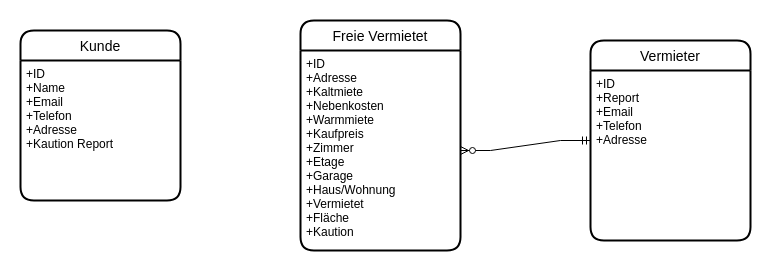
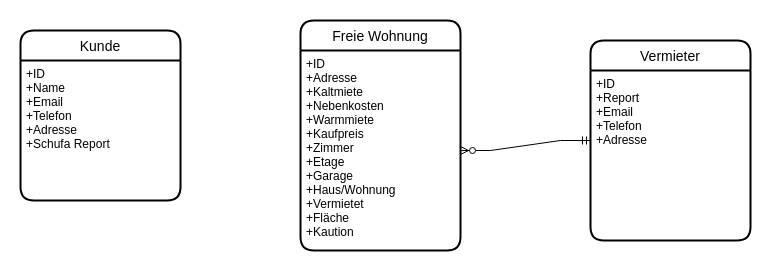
  <mxCell id="0" />
  <mxCell id="1" parent="0" />
  <mxCell id="2" value="Kunde" style="swimlane;childLayout=stackLayout;horizontal=1;startSize=30;horizontalStack=0;rounded=1;fontSize=14;fontStyle=0;strokeWidth=2;resizeParent=0;resizeLast=1;shadow=0;dashed=0;align=center;" vertex="1" parent="1"><mxGeometry x="20" y="30" width="160" height="170" as="geometry" /></mxCell>
- <mxCell id="3" value="+ID&#10;+Name&#10;+Email&#10;+Telefon&#10;+Adresse&#10;+Kaution Report&#10;" style="align=left;strokeColor=none;fillColor=none;spacingLeft=4;fontSize=12;verticalAlign=top;resizable=0;rotatable=0;part=1;" vertex="1" parent="2"><mxGeometry y="30" width="160" height="140" as="geometry" /></mxCell>
+ <mxCell id="3" value="+ID&#10;+Name&#10;+Email&#10;+Telefon&#10;+Adresse&#10;+Schufa Report&#10;" style="align=left;strokeColor=none;fillColor=none;spacingLeft=4;fontSize=12;verticalAlign=top;resizable=0;rotatable=0;part=1;" vertex="1" parent="2"><mxGeometry y="30" width="160" height="140" as="geometry" /></mxCell>
  <mxCell id="4" value="Vermieter" style="swimlane;childLayout=stackLayout;horizontal=1;startSize=30;horizontalStack=0;rounded=1;fontSize=14;fontStyle=0;strokeWidth=2;resizeParent=0;resizeLast=1;shadow=0;dashed=0;align=center;" vertex="1" parent="1"><mxGeometry x="590" y="40" width="160" height="200" as="geometry" /></mxCell>
  <mxCell id="5" value="+ID&#10;+Report&#10;+Email&#10;+Telefon&#10;+Adresse" style="align=left;strokeColor=none;fillColor=none;spacingLeft=4;fontSize=12;verticalAlign=top;resizable=0;rotatable=0;part=1;" vertex="1" parent="4"><mxGeometry y="30" width="160" height="170" as="geometry" /></mxCell>
- <mxCell id="6" value="Freie Vermietet" style="swimlane;childLayout=stackLayout;horizontal=1;startSize=30;horizontalStack=0;rounded=1;fontSize=14;fontStyle=0;strokeWidth=2;resizeParent=0;resizeLast=1;shadow=0;dashed=0;align=center;" vertex="1" parent="1"><mxGeometry x="300" y="20" width="160" height="230" as="geometry" /></mxCell>
+ <mxCell id="6" value="Freie Wohnung" style="swimlane;childLayout=stackLayout;horizontal=1;startSize=30;horizontalStack=0;rounded=1;fontSize=14;fontStyle=0;strokeWidth=2;resizeParent=0;resizeLast=1;shadow=0;dashed=0;align=center;" vertex="1" parent="1"><mxGeometry x="300" y="20" width="160" height="230" as="geometry" /></mxCell>
  <mxCell id="7" value="+ID&#10;+Adresse&#10;+Kaltmiete&#10;+Nebenkosten&#10;+Warmmiete&#10;+Kaufpreis&#10;+Zimmer&#10;+Etage&#10;+Garage&#10;+Haus/Wohnung&#10;+Vermietet&#10;+Fläche&#10;+Kaution&#10;&#10;&#10;" style="align=left;strokeColor=none;fillColor=none;spacingLeft=4;fontSize=12;verticalAlign=top;resizable=0;rotatable=0;part=1;" vertex="1" parent="6"><mxGeometry y="30" width="160" height="200" as="geometry" /></mxCell>
  <mxCell id="8" value="" style="edgeStyle=entityRelationEdgeStyle;fontSize=12;html=1;endArrow=ERzeroToMany;startArrow=ERmandOne;rounded=0;exitX=0;exitY=0.5;exitDx=0;exitDy=0;entryX=1;entryY=0.5;entryDx=0;entryDy=0;" edge="1" parent="1" source="4" target="7"><mxGeometry width="100" height="100" relative="1" as="geometry"><mxPoint x="310" y="290" as="sourcePoint" /><mxPoint x="410" y="190" as="targetPoint" /></mxGeometry></mxCell>
